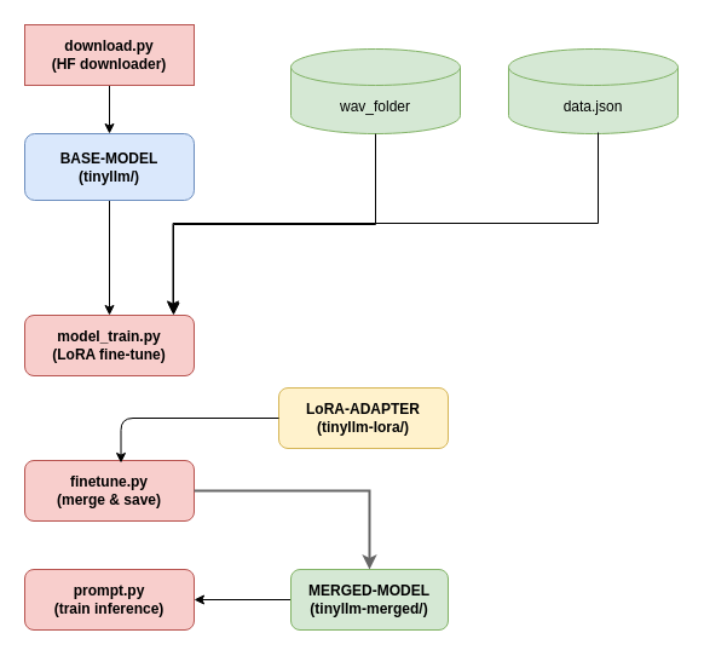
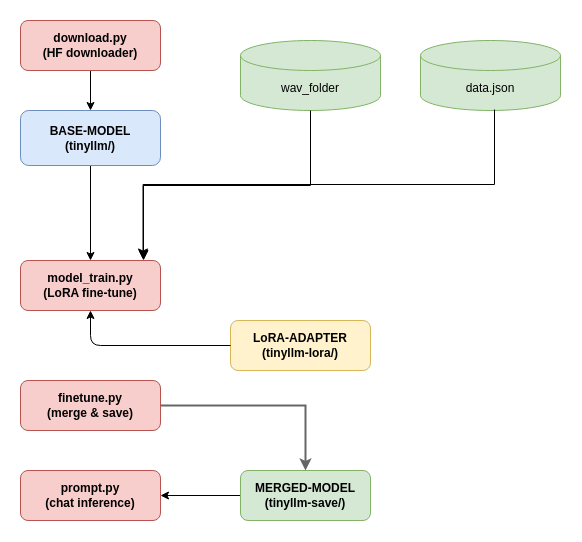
  <mxCell id="0" />
  <mxCell id="1" parent="0" />
  <mxCell id="2" value="" style="edgeStyle=none;html=1;" parent="1" source="3" target="8" edge="1"><mxGeometry relative="1" as="geometry" /></mxCell>
- <mxCell id="3" value="download.py&#10;(HF downloader)" style="whiteSpace=wrap;html=1;fillColor=#f8cecc;strokeColor=#b85450;fontStyle=1;rounded=0;" parent="1" vertex="1"><mxGeometry x="20" y="20" width="140" height="50" as="geometry" /></mxCell>
+ <mxCell id="3" value="download.py&#10;(HF downloader)" style="rounded=1;whiteSpace=wrap;html=1;fillColor=#f8cecc;strokeColor=#b85450;fontStyle=1" parent="1" vertex="1"><mxGeometry x="20" y="20" width="140" height="50" as="geometry" /></mxCell>
  <mxCell id="4" value="model_train.py&#10;(LoRA fine-tune)" style="rounded=1;whiteSpace=wrap;html=1;fillColor=#f8cecc;strokeColor=#b85450;fontStyle=1" parent="1" vertex="1"><mxGeometry x="20" y="260" width="140" height="50" as="geometry" /></mxCell>
  <mxCell id="5" value="finetune.py&#10;(merge &amp; save)" style="rounded=1;whiteSpace=wrap;html=1;fillColor=#f8cecc;strokeColor=#b85450;fontStyle=1" parent="1" vertex="1"><mxGeometry x="20" y="380" width="140" height="50" as="geometry" /></mxCell>
- <mxCell id="6" value="prompt.py&#10;(train inference)" style="rounded=1;whiteSpace=wrap;html=1;fillColor=#f8cecc;strokeColor=#b85450;fontStyle=1" parent="1" vertex="1"><mxGeometry x="20" y="470" width="140" height="50" as="geometry" /></mxCell>
+ <mxCell id="6" value="prompt.py&#10;(chat inference)" style="rounded=1;whiteSpace=wrap;html=1;fillColor=#f8cecc;strokeColor=#b85450;fontStyle=1" parent="1" vertex="1"><mxGeometry x="20" y="470" width="140" height="50" as="geometry" /></mxCell>
  <mxCell id="7" style="edgeStyle=orthogonalEdgeStyle;html=1;" parent="1" source="8" target="4" edge="1"><mxGeometry relative="1" as="geometry" /></mxCell>
  <mxCell id="8" value="BASE-MODEL&#10;(tinyllm/)" style="rounded=1;whiteSpace=wrap;html=1;fillColor=#dae8fc;strokeColor=#6c8ebf;fontStyle=1;direction=south;" parent="1" vertex="1"><mxGeometry x="20" y="110" width="140" height="55" as="geometry" /></mxCell>
  <mxCell id="9" value="LoRA-ADAPTER&#10;(tinyllm-lora/)" style="rounded=1;whiteSpace=wrap;html=1;fillColor=#fff2cc;strokeColor=#d6b656;fontStyle=1" parent="1" vertex="1"><mxGeometry x="230" y="320" width="140" height="50" as="geometry" /></mxCell>
  <mxCell id="10" style="edgeStyle=orthogonalEdgeStyle;html=1;entryX=1;entryY=0.5;entryDx=0;entryDy=0;" parent="1" source="11" target="6" edge="1"><mxGeometry relative="1" as="geometry" /></mxCell>
- <mxCell id="11" value="MERGED-MODEL&#10;(tinyllm-merged/)" style="rounded=1;whiteSpace=wrap;html=1;fillColor=#d5e8d4;strokeColor=#82b366;fontStyle=1" parent="1" vertex="1"><mxGeometry x="240" y="470" width="130" height="50" as="geometry" /></mxCell>
+ <mxCell id="11" value="MERGED-MODEL&#10;(tinyllm-save/)" style="rounded=1;whiteSpace=wrap;html=1;fillColor=#d5e8d4;strokeColor=#82b366;fontStyle=1" parent="1" vertex="1"><mxGeometry x="240" y="470" width="130" height="50" as="geometry" /></mxCell>
  <mxCell id="12" style="edgeStyle=orthogonalEdgeStyle;rounded=0;orthogonalLoop=1;jettySize=auto;html=1;strokeWidth=2;strokeColor=#666666;endArrow=classic;endFill=1" parent="1" source="5" target="11" edge="1"><mxGeometry relative="1" as="geometry" /></mxCell>
- <mxCell id="13" style="edgeStyle=orthogonalEdgeStyle;html=1;entryX=0.568;entryY=0.04;entryDx=0;entryDy=0;entryPerimeter=0;" parent="1" source="9" target="5" edge="1"><mxGeometry relative="1" as="geometry" /></mxCell>
+ <mxCell id="13" style="edgeStyle=orthogonalEdgeStyle;html=1;" parent="1" source="9" target="4" edge="1"><mxGeometry relative="1" as="geometry" /></mxCell>
  <mxCell id="14" value="&lt;span style=&quot;color: rgb(0, 0, 0);&quot;&gt;wav_folder&lt;/span&gt;" style="shape=cylinder3;whiteSpace=wrap;html=1;boundedLbl=1;backgroundOutline=1;size=15;fillColor=#d5e8d4;strokeColor=#82b366;" vertex="1" parent="1"><mxGeometry x="240" y="40" width="140" height="70" as="geometry" /></mxCell>
  <mxCell id="15" value="&lt;span style=&quot;color: rgb(0, 0, 0);&quot;&gt;data.&lt;/span&gt;&lt;span style=&quot;background-color: transparent;&quot;&gt;json&lt;/span&gt;" style="shape=cylinder3;whiteSpace=wrap;html=1;boundedLbl=1;backgroundOutline=1;size=15;fillColor=#d5e8d4;strokeColor=#82b366;" vertex="1" parent="1"><mxGeometry x="420" y="40" width="140" height="70" as="geometry" /></mxCell>
  <mxCell id="16" value="" style="edgeStyle=elbowEdgeStyle;elbow=vertical;endArrow=classic;html=1;curved=0;rounded=0;endSize=8;startSize=8;entryX=0.5;entryY=1;entryDx=0;entryDy=0;entryPerimeter=0;exitX=0.5;exitY=1;exitDx=0;exitDy=0;exitPerimeter=0;" edge="1" parent="1" source="14"><mxGeometry width="50" height="50" relative="1" as="geometry"><mxPoint x="309" y="140" as="sourcePoint" /><mxPoint x="143" y="260" as="targetPoint" /></mxGeometry></mxCell>
  <mxCell id="17" value="" style="edgeStyle=elbowEdgeStyle;elbow=vertical;endArrow=classic;html=1;curved=0;rounded=0;endSize=8;startSize=8;entryX=0.875;entryY=-0.03;entryDx=0;entryDy=0;entryPerimeter=0;exitX=0.5;exitY=1;exitDx=0;exitDy=0;exitPerimeter=0;" edge="1" parent="1" target="4"><mxGeometry width="50" height="50" relative="1" as="geometry"><mxPoint x="494" y="109" as="sourcePoint" /><mxPoint x="144.28" y="231.6" as="targetPoint" /></mxGeometry></mxCell>
